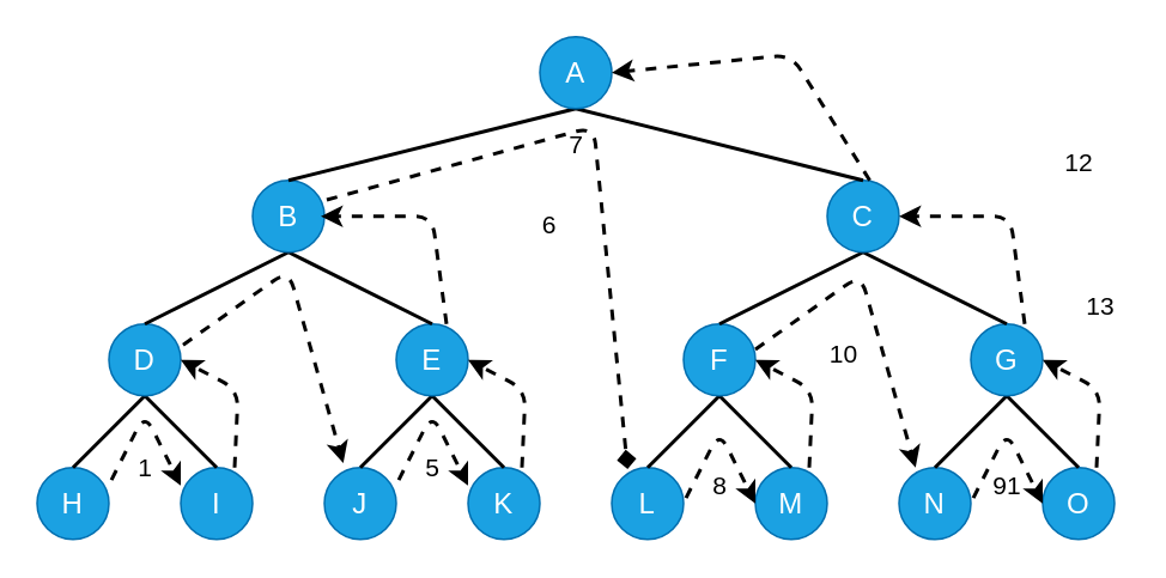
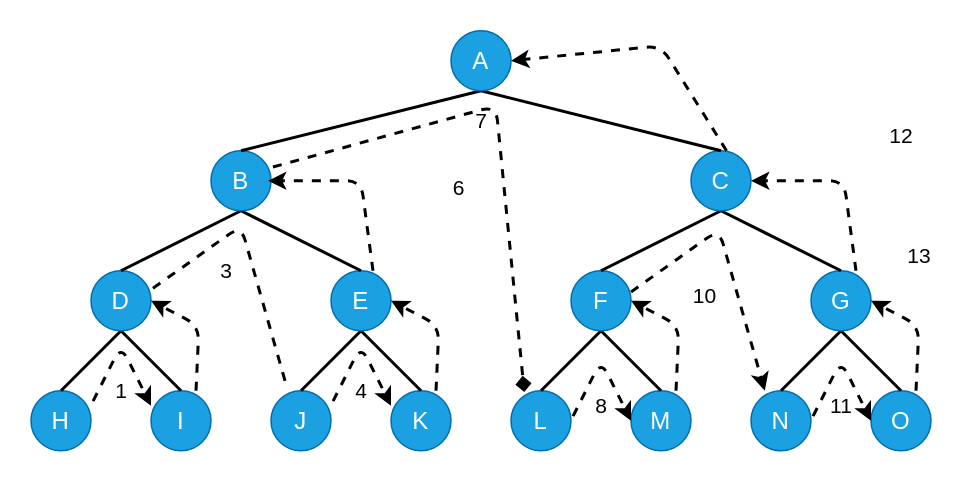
  <mxCell id="0" />
  <mxCell id="1" parent="0" />
  <mxCell id="2" value="&lt;font style=&quot;font-size: 16px&quot;&gt;H&lt;/font&gt;" style="ellipse;whiteSpace=wrap;html=1;fillColor=#1ba1e2;strokeColor=#006EAF;fontColor=#ffffff;" parent="1" vertex="1"><mxGeometry x="20" y="260" width="40" height="40" as="geometry" /></mxCell>
  <mxCell id="3" value="&lt;font style=&quot;font-size: 16px&quot;&gt;I&lt;/font&gt;" style="ellipse;whiteSpace=wrap;html=1;fillColor=#1ba1e2;strokeColor=#006EAF;fontColor=#ffffff;" parent="1" vertex="1"><mxGeometry x="100" y="260" width="40" height="40" as="geometry" /></mxCell>
  <mxCell id="4" value="" style="endArrow=none;html=1;strokeWidth=2;" parent="1" edge="1"><mxGeometry width="50" height="50" relative="1" as="geometry"><mxPoint x="40" y="260" as="sourcePoint" /><mxPoint x="80" y="220" as="targetPoint" /></mxGeometry></mxCell>
  <mxCell id="5" value="" style="endArrow=none;html=1;strokeWidth=2;exitX=0.5;exitY=0;exitDx=0;exitDy=0;" parent="1" source="3" edge="1"><mxGeometry width="50" height="50" relative="1" as="geometry"><mxPoint x="50" y="270" as="sourcePoint" /><mxPoint x="80" y="220" as="targetPoint" /></mxGeometry></mxCell>
  <mxCell id="6" value="&lt;font style=&quot;font-size: 16px&quot;&gt;J&lt;/font&gt;" style="ellipse;whiteSpace=wrap;html=1;fillColor=#1ba1e2;strokeColor=#006EAF;fontColor=#ffffff;" parent="1" vertex="1"><mxGeometry x="180" y="260" width="40" height="40" as="geometry" /></mxCell>
  <mxCell id="7" value="&lt;font style=&quot;font-size: 16px&quot;&gt;K&lt;/font&gt;" style="ellipse;whiteSpace=wrap;html=1;fillColor=#1ba1e2;strokeColor=#006EAF;fontColor=#ffffff;" parent="1" vertex="1"><mxGeometry x="260" y="260" width="40" height="40" as="geometry" /></mxCell>
  <mxCell id="8" value="" style="endArrow=none;html=1;strokeWidth=2;" parent="1" edge="1"><mxGeometry width="50" height="50" relative="1" as="geometry"><mxPoint x="200" y="260" as="sourcePoint" /><mxPoint x="240" y="220" as="targetPoint" /></mxGeometry></mxCell>
  <mxCell id="9" value="" style="endArrow=none;html=1;strokeWidth=2;exitX=0.5;exitY=0;exitDx=0;exitDy=0;" parent="1" source="7" edge="1"><mxGeometry width="50" height="50" relative="1" as="geometry"><mxPoint x="210" y="270" as="sourcePoint" /><mxPoint x="240" y="220" as="targetPoint" /></mxGeometry></mxCell>
  <mxCell id="10" value="&lt;font style=&quot;font-size: 16px&quot;&gt;L&lt;/font&gt;" style="ellipse;whiteSpace=wrap;html=1;fillColor=#1ba1e2;strokeColor=#006EAF;fontColor=#ffffff;" parent="1" vertex="1"><mxGeometry x="340" y="260" width="40" height="40" as="geometry" /></mxCell>
  <mxCell id="11" value="&lt;font style=&quot;font-size: 16px&quot;&gt;M&lt;/font&gt;" style="ellipse;whiteSpace=wrap;html=1;fillColor=#1ba1e2;strokeColor=#006EAF;fontColor=#ffffff;" parent="1" vertex="1"><mxGeometry x="420" y="260" width="40" height="40" as="geometry" /></mxCell>
  <mxCell id="12" value="" style="endArrow=none;html=1;strokeWidth=2;" parent="1" edge="1"><mxGeometry width="50" height="50" relative="1" as="geometry"><mxPoint x="360" y="260" as="sourcePoint" /><mxPoint x="400" y="220" as="targetPoint" /></mxGeometry></mxCell>
  <mxCell id="13" value="" style="endArrow=none;html=1;strokeWidth=2;exitX=0.5;exitY=0;exitDx=0;exitDy=0;" parent="1" source="11" edge="1"><mxGeometry width="50" height="50" relative="1" as="geometry"><mxPoint x="370" y="270" as="sourcePoint" /><mxPoint x="400" y="220" as="targetPoint" /></mxGeometry></mxCell>
  <mxCell id="14" value="&lt;font style=&quot;font-size: 16px&quot;&gt;N&lt;/font&gt;" style="ellipse;whiteSpace=wrap;html=1;fillColor=#1ba1e2;strokeColor=#006EAF;fontColor=#ffffff;" parent="1" vertex="1"><mxGeometry x="500" y="260" width="40" height="40" as="geometry" /></mxCell>
  <mxCell id="15" value="&lt;font style=&quot;font-size: 16px&quot;&gt;O&lt;/font&gt;" style="ellipse;whiteSpace=wrap;html=1;fillColor=#1ba1e2;strokeColor=#006EAF;fontColor=#ffffff;" parent="1" vertex="1"><mxGeometry x="580" y="260" width="40" height="40" as="geometry" /></mxCell>
  <mxCell id="16" value="" style="endArrow=none;html=1;strokeWidth=2;" parent="1" edge="1"><mxGeometry width="50" height="50" relative="1" as="geometry"><mxPoint x="520" y="260" as="sourcePoint" /><mxPoint x="560" y="220" as="targetPoint" /></mxGeometry></mxCell>
  <mxCell id="17" value="" style="endArrow=none;html=1;strokeWidth=2;exitX=0.5;exitY=0;exitDx=0;exitDy=0;" parent="1" source="15" edge="1"><mxGeometry width="50" height="50" relative="1" as="geometry"><mxPoint x="530" y="270" as="sourcePoint" /><mxPoint x="560" y="220" as="targetPoint" /></mxGeometry></mxCell>
  <mxCell id="18" value="&lt;font style=&quot;font-size: 16px&quot;&gt;D&lt;/font&gt;" style="ellipse;whiteSpace=wrap;html=1;fillColor=#1ba1e2;strokeColor=#006EAF;fontColor=#ffffff;" parent="1" vertex="1"><mxGeometry x="60" y="180" width="40" height="40" as="geometry" /></mxCell>
  <mxCell id="19" value="&lt;font style=&quot;font-size: 16px&quot;&gt;E&lt;/font&gt;" style="ellipse;whiteSpace=wrap;html=1;fillColor=#1ba1e2;strokeColor=#006EAF;fontColor=#ffffff;" parent="1" vertex="1"><mxGeometry x="220" y="180" width="40" height="40" as="geometry" /></mxCell>
  <mxCell id="20" value="" style="endArrow=none;html=1;strokeWidth=2;" parent="1" edge="1"><mxGeometry width="50" height="50" relative="1" as="geometry"><mxPoint x="80" y="180" as="sourcePoint" /><mxPoint x="160" y="140" as="targetPoint" /></mxGeometry></mxCell>
  <mxCell id="21" value="" style="endArrow=none;html=1;strokeWidth=2;exitX=0.5;exitY=0;exitDx=0;exitDy=0;" parent="1" source="19" edge="1"><mxGeometry width="50" height="50" relative="1" as="geometry"><mxPoint x="90" y="190" as="sourcePoint" /><mxPoint x="160" y="140" as="targetPoint" /><Array as="points"><mxPoint x="160" y="140" /></Array></mxGeometry></mxCell>
  <mxCell id="22" value="&lt;span style=&quot;font-size: 16px&quot;&gt;F&lt;/span&gt;" style="ellipse;whiteSpace=wrap;html=1;fillColor=#1ba1e2;strokeColor=#006EAF;fontColor=#ffffff;" parent="1" vertex="1"><mxGeometry x="380" y="180" width="40" height="40" as="geometry" /></mxCell>
  <mxCell id="23" value="&lt;font style=&quot;font-size: 16px&quot;&gt;G&lt;/font&gt;" style="ellipse;whiteSpace=wrap;html=1;fillColor=#1ba1e2;strokeColor=#006EAF;fontColor=#ffffff;" parent="1" vertex="1"><mxGeometry x="540" y="180" width="40" height="40" as="geometry" /></mxCell>
  <mxCell id="24" value="" style="endArrow=none;html=1;strokeWidth=2;" parent="1" edge="1"><mxGeometry width="50" height="50" relative="1" as="geometry"><mxPoint x="400" y="180" as="sourcePoint" /><mxPoint x="480" y="140" as="targetPoint" /></mxGeometry></mxCell>
  <mxCell id="25" value="" style="endArrow=none;html=1;strokeWidth=2;exitX=0.5;exitY=0;exitDx=0;exitDy=0;" parent="1" source="23" edge="1"><mxGeometry width="50" height="50" relative="1" as="geometry"><mxPoint x="410" y="190" as="sourcePoint" /><mxPoint x="480" y="140" as="targetPoint" /></mxGeometry></mxCell>
  <mxCell id="26" value="&lt;font style=&quot;font-size: 16px&quot;&gt;B&lt;/font&gt;" style="ellipse;whiteSpace=wrap;html=1;fillColor=#1ba1e2;strokeColor=#006EAF;fontColor=#ffffff;" parent="1" vertex="1"><mxGeometry x="140" y="100" width="40" height="40" as="geometry" /></mxCell>
  <mxCell id="27" value="&lt;font style=&quot;font-size: 16px&quot;&gt;C&lt;/font&gt;" style="ellipse;whiteSpace=wrap;html=1;fillColor=#1ba1e2;strokeColor=#006EAF;fontColor=#ffffff;" parent="1" vertex="1"><mxGeometry x="460" y="100" width="40" height="40" as="geometry" /></mxCell>
  <mxCell id="28" value="" style="endArrow=none;html=1;strokeWidth=2;" parent="1" edge="1"><mxGeometry width="50" height="50" relative="1" as="geometry"><mxPoint x="160" y="100" as="sourcePoint" /><mxPoint x="320" y="60" as="targetPoint" /></mxGeometry></mxCell>
  <mxCell id="29" value="" style="endArrow=none;html=1;strokeWidth=2;exitX=0.5;exitY=0;exitDx=0;exitDy=0;" parent="1" source="27" edge="1"><mxGeometry width="50" height="50" relative="1" as="geometry"><mxPoint x="170" y="110" as="sourcePoint" /><mxPoint x="320" y="60" as="targetPoint" /></mxGeometry></mxCell>
  <mxCell id="30" value="&lt;font style=&quot;font-size: 16px&quot;&gt;A&lt;/font&gt;" style="ellipse;whiteSpace=wrap;html=1;fillColor=#1ba1e2;strokeColor=#006EAF;fontColor=#ffffff;" parent="1" vertex="1"><mxGeometry x="300" y="20" width="40" height="40" as="geometry" /></mxCell>
  <mxCell id="31" value="" style="endArrow=classic;html=1;dashed=1;strokeWidth=2;exitX=0.004;exitY=0.256;exitDx=0;exitDy=0;exitPerimeter=0;entryX=0;entryY=0.5;entryDx=0;entryDy=0;" parent="1" edge="1"><mxGeometry width="50" height="50" relative="1" as="geometry"><mxPoint x="381.4" y="276.88" as="sourcePoint" /><mxPoint x="420" y="280" as="targetPoint" /><Array as="points"><mxPoint x="400" y="240" /></Array></mxGeometry></mxCell>
  <mxCell id="32" value="&lt;font style=&quot;font-size: 14px&quot;&gt;8&lt;/font&gt;" style="text;html=1;align=center;verticalAlign=middle;resizable=0;points=[];autosize=1;strokeColor=none;" parent="1" vertex="1"><mxGeometry x="390" y="260" width="20" height="20" as="geometry" /></mxCell>
  <mxCell id="33" value="" style="endArrow=classic;html=1;dashed=1;strokeWidth=2;exitX=0.004;exitY=0.256;exitDx=0;exitDy=0;exitPerimeter=0;entryX=0;entryY=0.5;entryDx=0;entryDy=0;" parent="1" edge="1"><mxGeometry width="50" height="50" relative="1" as="geometry"><mxPoint x="541.4" y="276.88" as="sourcePoint" /><mxPoint x="580" y="280" as="targetPoint" /><Array as="points"><mxPoint x="560" y="240" /></Array></mxGeometry></mxCell>
- <mxCell id="34" value="&lt;font style=&quot;font-size: 14px&quot;&gt;91&lt;/font&gt;" style="text;html=1;align=center;verticalAlign=middle;resizable=0;points=[];autosize=1;strokeColor=none;" parent="1" vertex="1"><mxGeometry x="545" y="260" width="30" height="20" as="geometry" /></mxCell>
+ <mxCell id="34" value="&lt;font style=&quot;font-size: 14px&quot;&gt;11&lt;/font&gt;" style="text;html=1;align=center;verticalAlign=middle;resizable=0;points=[];autosize=1;strokeColor=none;" parent="1" vertex="1"><mxGeometry x="545" y="260" width="30" height="20" as="geometry" /></mxCell>
  <mxCell id="35" value="" style="endArrow=classic;html=1;dashed=1;strokeWidth=2;exitX=0.004;exitY=0.256;exitDx=0;exitDy=0;exitPerimeter=0;entryX=0;entryY=0.5;entryDx=0;entryDy=0;" edge="1" parent="1"><mxGeometry width="50" height="50" relative="1" as="geometry"><mxPoint x="61.4" y="266.88" as="sourcePoint" /><mxPoint x="100" y="270" as="targetPoint" /><Array as="points"><mxPoint x="80" y="230" /></Array></mxGeometry></mxCell>
  <mxCell id="36" value="&lt;font style=&quot;font-size: 14px&quot;&gt;1&lt;/font&gt;" style="text;html=1;align=center;verticalAlign=middle;resizable=0;points=[];autosize=1;strokeColor=none;" vertex="1" parent="1"><mxGeometry x="70" y="250" width="20" height="20" as="geometry" /></mxCell>
  <mxCell id="37" value="" style="endArrow=classic;html=1;dashed=1;strokeWidth=2;exitX=0.004;exitY=0.256;exitDx=0;exitDy=0;exitPerimeter=0;entryX=0;entryY=0.5;entryDx=0;entryDy=0;" edge="1" parent="1"><mxGeometry width="50" height="50" relative="1" as="geometry"><mxPoint x="221.4" y="266.88" as="sourcePoint" /><mxPoint x="260" y="270" as="targetPoint" /><Array as="points"><mxPoint x="240" y="230" /></Array></mxGeometry></mxCell>
- <mxCell id="38" value="&lt;font style=&quot;font-size: 14px&quot;&gt;5&lt;/font&gt;" style="text;html=1;align=center;verticalAlign=middle;resizable=0;points=[];autosize=1;strokeColor=none;" vertex="1" parent="1"><mxGeometry x="230" y="250" width="20" height="20" as="geometry" /></mxCell>
+ <mxCell id="38" value="&lt;font style=&quot;font-size: 14px&quot;&gt;4&lt;/font&gt;" style="text;html=1;align=center;verticalAlign=middle;resizable=0;points=[];autosize=1;strokeColor=none;" vertex="1" parent="1"><mxGeometry x="230" y="250" width="20" height="20" as="geometry" /></mxCell>
  <mxCell id="39" value="" style="endArrow=classic;html=1;dashed=1;strokeWidth=2;entryX=1;entryY=0.5;entryDx=0;entryDy=0;" edge="1" parent="1" target="18"><mxGeometry width="50" height="50" relative="1" as="geometry"><mxPoint x="130" y="260" as="sourcePoint" /><mxPoint x="174" y="196.68" as="targetPoint" /><Array as="points"><mxPoint x="132" y="216.68" /></Array></mxGeometry></mxCell>
- <mxCell id="40" value="" style="endArrow=classic;html=1;dashed=1;strokeWidth=2;entryX=0.263;entryY=-0.062;entryDx=0;entryDy=0;entryPerimeter=0;exitX=1.033;exitY=0.292;exitDx=0;exitDy=0;exitPerimeter=0;" edge="1" parent="1" source="18" target="6"><mxGeometry width="50" height="50" relative="1" as="geometry"><mxPoint x="150" y="250" as="sourcePoint" /><mxPoint x="120" y="190" as="targetPoint" /><Array as="points"><mxPoint x="160" y="150" /></Array></mxGeometry></mxCell>
+ <mxCell id="40" value="" style="endArrow=none;html=1;dashed=1;strokeWidth=2;entryX=0.263;entryY=-0.062;entryDx=0;entryDy=0;entryPerimeter=0;exitX=1.033;exitY=0.292;exitDx=0;exitDy=0;exitPerimeter=0;" edge="1" parent="1" source="18" target="6"><mxGeometry width="50" height="50" relative="1" as="geometry"><mxPoint x="150" y="250" as="sourcePoint" /><mxPoint x="120" y="190" as="targetPoint" /><Array as="points"><mxPoint x="160" y="150" /></Array></mxGeometry></mxCell>
+ <mxCell id="41" value="&lt;font style=&quot;font-size: 14px&quot;&gt;3&lt;/font&gt;" style="text;html=1;align=center;verticalAlign=middle;resizable=0;points=[];autosize=1;strokeColor=none;direction=south;" vertex="1" parent="1"><mxGeometry x="140" y="170" width="20" height="20" as="geometry" /></mxCell>
  <mxCell id="42" value="" style="endArrow=classic;html=1;dashed=1;strokeWidth=2;entryX=1;entryY=0.5;entryDx=0;entryDy=0;" edge="1" parent="1"><mxGeometry width="50" height="50" relative="1" as="geometry"><mxPoint x="290" y="260" as="sourcePoint" /><mxPoint x="260" y="200" as="targetPoint" /><Array as="points"><mxPoint x="292" y="216.68" /></Array></mxGeometry></mxCell>
  <mxCell id="43" value="" style="endArrow=classic;html=1;dashed=1;strokeWidth=2;entryX=1;entryY=0.5;entryDx=0;entryDy=0;" edge="1" parent="1"><mxGeometry width="50" height="50" relative="1" as="geometry"><mxPoint x="248" y="180" as="sourcePoint" /><mxPoint x="178" y="120" as="targetPoint" /><Array as="points"><mxPoint x="240" y="120" /></Array></mxGeometry></mxCell>
  <mxCell id="44" value="&lt;font style=&quot;font-size: 14px&quot;&gt;6&lt;/font&gt;" style="text;html=1;align=center;verticalAlign=middle;resizable=0;points=[];autosize=1;strokeColor=none;direction=south;" vertex="1" parent="1"><mxGeometry x="295" y="115" width="20" height="20" as="geometry" /></mxCell>
  <mxCell id="45" value="" style="endArrow=diamond;html=1;dashed=1;strokeWidth=2;entryX=0.221;entryY=0.021;entryDx=0;entryDy=0;exitX=1.033;exitY=0.271;exitDx=0;exitDy=0;exitPerimeter=0;entryPerimeter=0;" edge="1" parent="1" source="26" target="10"><mxGeometry width="50" height="50" relative="1" as="geometry"><mxPoint x="250" y="110" as="sourcePoint" /><mxPoint x="320" y="170" as="targetPoint" /><Array as="points"><mxPoint x="330" y="70" /></Array></mxGeometry></mxCell>
  <mxCell id="46" value="&lt;font style=&quot;font-size: 14px&quot;&gt;7&lt;/font&gt;" style="text;html=1;align=center;verticalAlign=middle;resizable=0;points=[];autosize=1;strokeColor=none;direction=west;" vertex="1" parent="1"><mxGeometry x="310" y="70" width="20" height="20" as="geometry" /></mxCell>
  <mxCell id="47" value="" style="endArrow=classic;html=1;dashed=1;strokeWidth=2;entryX=1;entryY=0.5;entryDx=0;entryDy=0;" edge="1" parent="1"><mxGeometry width="50" height="50" relative="1" as="geometry"><mxPoint x="450" y="260" as="sourcePoint" /><mxPoint x="420" y="200" as="targetPoint" /><Array as="points"><mxPoint x="452" y="216.68" /></Array></mxGeometry></mxCell>
  <mxCell id="48" value="" style="endArrow=classic;html=1;dashed=1;strokeWidth=2;entryX=0.263;entryY=-0.062;entryDx=0;entryDy=0;entryPerimeter=0;exitX=1.033;exitY=0.292;exitDx=0;exitDy=0;exitPerimeter=0;" edge="1" parent="1"><mxGeometry width="50" height="50" relative="1" as="geometry"><mxPoint x="420" y="194.16" as="sourcePoint" /><mxPoint x="509.2" y="260" as="targetPoint" /><Array as="points"><mxPoint x="478.68" y="152.48" /></Array></mxGeometry></mxCell>
  <mxCell id="49" value="&lt;font style=&quot;font-size: 14px&quot;&gt;10&lt;/font&gt;" style="text;html=1;align=center;verticalAlign=middle;resizable=0;points=[];autosize=1;strokeColor=none;direction=south;" vertex="1" parent="1"><mxGeometry x="453.68" y="187.48" width="30" height="20" as="geometry" /></mxCell>
  <mxCell id="50" value="" style="endArrow=classic;html=1;dashed=1;strokeWidth=2;entryX=1;entryY=0.5;entryDx=0;entryDy=0;" edge="1" parent="1"><mxGeometry width="50" height="50" relative="1" as="geometry"><mxPoint x="610" y="260" as="sourcePoint" /><mxPoint x="580" y="200" as="targetPoint" /><Array as="points"><mxPoint x="612" y="216.68" /></Array></mxGeometry></mxCell>
  <mxCell id="51" value="&lt;font style=&quot;font-size: 14px&quot;&gt;12&lt;/font&gt;" style="text;html=1;align=center;verticalAlign=middle;resizable=0;points=[];autosize=1;strokeColor=none;direction=south;" vertex="1" parent="1"><mxGeometry x="585" y="80" width="30" height="20" as="geometry" /></mxCell>
  <mxCell id="52" value="" style="endArrow=classic;html=1;dashed=1;strokeWidth=2;entryX=1;entryY=0.5;entryDx=0;entryDy=0;" edge="1" parent="1"><mxGeometry width="50" height="50" relative="1" as="geometry"><mxPoint x="570" y="180" as="sourcePoint" /><mxPoint x="500" y="120" as="targetPoint" /><Array as="points"><mxPoint x="562" y="120" /></Array></mxGeometry></mxCell>
  <mxCell id="53" value="&lt;font style=&quot;font-size: 14px&quot;&gt;13&lt;/font&gt;" style="text;html=1;align=center;verticalAlign=middle;resizable=0;points=[];autosize=1;strokeColor=none;direction=south;" vertex="1" parent="1"><mxGeometry x="597" y="160" width="30" height="20" as="geometry" /></mxCell>
  <mxCell id="54" value="" style="endArrow=classic;html=1;dashed=1;strokeWidth=2;" edge="1" parent="1"><mxGeometry width="50" height="50" relative="1" as="geometry"><mxPoint x="483.68" y="100" as="sourcePoint" /><mxPoint x="340" y="40" as="targetPoint" /><Array as="points"><mxPoint x="440" y="30" /></Array></mxGeometry></mxCell>
